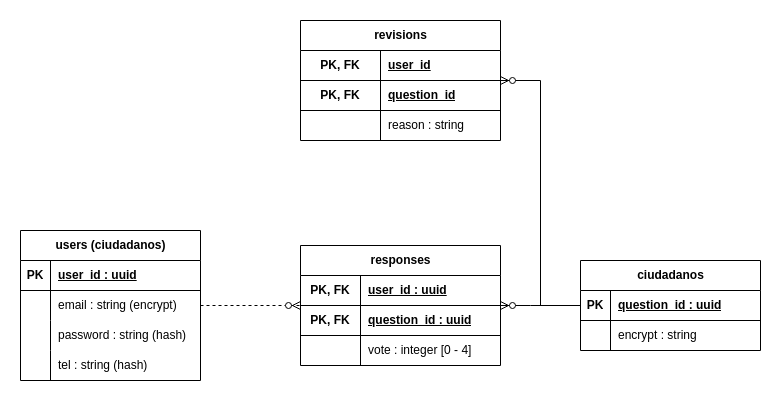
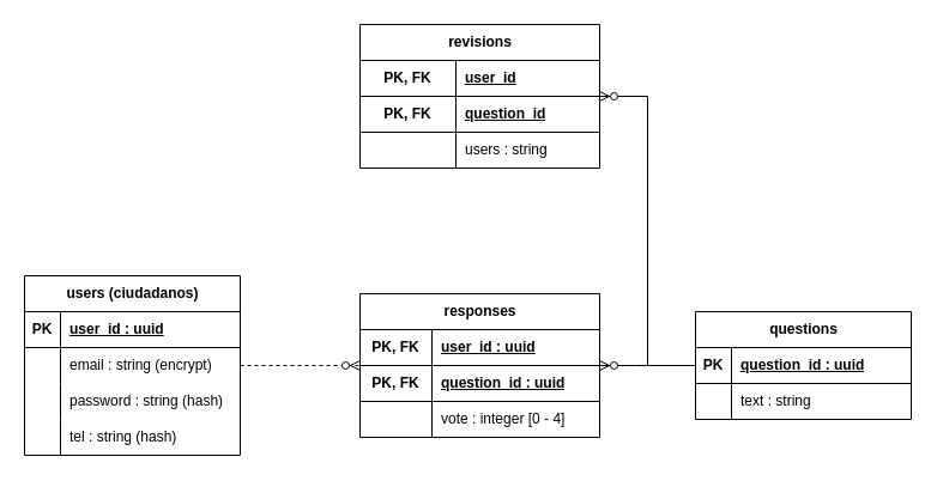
  <mxCell id="0" />
  <mxCell id="1" parent="0" />
  <mxCell id="2" value="users (ciudadanos)" style="shape=table;startSize=30;container=1;collapsible=1;childLayout=tableLayout;fixedRows=1;rowLines=0;fontStyle=1;align=center;resizeLast=1;html=1;" vertex="1" parent="1"><mxGeometry x="20" y="230" width="180" height="150" as="geometry" /></mxCell>
  <mxCell id="3" value="" style="shape=tableRow;horizontal=0;startSize=0;swimlaneHead=0;swimlaneBody=0;fillColor=none;collapsible=0;dropTarget=0;points=[[0,0.5],[1,0.5]];portConstraint=eastwest;top=0;left=0;right=0;bottom=1;" vertex="1" parent="2"><mxGeometry y="30" width="180" height="30" as="geometry" /></mxCell>
  <mxCell id="4" value="PK" style="shape=partialRectangle;connectable=0;fillColor=none;top=0;left=0;bottom=0;right=0;fontStyle=1;overflow=hidden;whiteSpace=wrap;html=1;" vertex="1" parent="3"><mxGeometry width="30" height="30" as="geometry"><mxRectangle width="30" height="30" as="alternateBounds" /></mxGeometry></mxCell>
  <mxCell id="5" value="user_id : uuid" style="shape=partialRectangle;connectable=0;fillColor=none;top=0;left=0;bottom=0;right=0;align=left;spacingLeft=6;fontStyle=5;overflow=hidden;whiteSpace=wrap;html=1;" vertex="1" parent="3"><mxGeometry x="30" width="150" height="30" as="geometry"><mxRectangle width="150" height="30" as="alternateBounds" /></mxGeometry></mxCell>
  <mxCell id="6" value="" style="shape=tableRow;horizontal=0;startSize=0;swimlaneHead=0;swimlaneBody=0;fillColor=none;collapsible=0;dropTarget=0;points=[[0,0.5],[1,0.5]];portConstraint=eastwest;top=0;left=0;right=0;bottom=0;" vertex="1" parent="2"><mxGeometry y="60" width="180" height="30" as="geometry" /></mxCell>
  <mxCell id="7" value="" style="shape=partialRectangle;connectable=0;fillColor=none;top=0;left=0;bottom=0;right=0;editable=1;overflow=hidden;whiteSpace=wrap;html=1;" vertex="1" parent="6"><mxGeometry width="30" height="30" as="geometry"><mxRectangle width="30" height="30" as="alternateBounds" /></mxGeometry></mxCell>
  <mxCell id="8" value="email : string (encrypt)" style="shape=partialRectangle;connectable=0;fillColor=none;top=0;left=0;bottom=0;right=0;align=left;spacingLeft=6;overflow=hidden;whiteSpace=wrap;html=1;" vertex="1" parent="6"><mxGeometry x="30" width="150" height="30" as="geometry"><mxRectangle width="150" height="30" as="alternateBounds" /></mxGeometry></mxCell>
  <mxCell id="9" value="" style="shape=tableRow;horizontal=0;startSize=0;swimlaneHead=0;swimlaneBody=0;fillColor=none;collapsible=0;dropTarget=0;points=[[0,0.5],[1,0.5]];portConstraint=eastwest;top=0;left=0;right=0;bottom=0;" vertex="1" parent="2"><mxGeometry y="90" width="180" height="30" as="geometry" /></mxCell>
  <mxCell id="10" value="" style="shape=partialRectangle;connectable=0;fillColor=none;top=0;left=0;bottom=0;right=0;editable=1;overflow=hidden;whiteSpace=wrap;html=1;" vertex="1" parent="9"><mxGeometry width="30" height="30" as="geometry"><mxRectangle width="30" height="30" as="alternateBounds" /></mxGeometry></mxCell>
  <mxCell id="11" value="password : string (hash)" style="shape=partialRectangle;connectable=0;fillColor=none;top=0;left=0;bottom=0;right=0;align=left;spacingLeft=6;overflow=hidden;whiteSpace=wrap;html=1;" vertex="1" parent="9"><mxGeometry x="30" width="150" height="30" as="geometry"><mxRectangle width="150" height="30" as="alternateBounds" /></mxGeometry></mxCell>
  <mxCell id="12" value="" style="shape=tableRow;horizontal=0;startSize=0;swimlaneHead=0;swimlaneBody=0;fillColor=none;collapsible=0;dropTarget=0;points=[[0,0.5],[1,0.5]];portConstraint=eastwest;top=0;left=0;right=0;bottom=0;" vertex="1" parent="2"><mxGeometry y="120" width="180" height="30" as="geometry" /></mxCell>
  <mxCell id="13" value="" style="shape=partialRectangle;connectable=0;fillColor=none;top=0;left=0;bottom=0;right=0;editable=1;overflow=hidden;whiteSpace=wrap;html=1;" vertex="1" parent="12"><mxGeometry width="30" height="30" as="geometry"><mxRectangle width="30" height="30" as="alternateBounds" /></mxGeometry></mxCell>
  <mxCell id="14" value="tel : string (hash)" style="shape=partialRectangle;connectable=0;fillColor=none;top=0;left=0;bottom=0;right=0;align=left;spacingLeft=6;overflow=hidden;whiteSpace=wrap;html=1;" vertex="1" parent="12"><mxGeometry x="30" width="150" height="30" as="geometry"><mxRectangle width="150" height="30" as="alternateBounds" /></mxGeometry></mxCell>
- <mxCell id="15" value="ciudadanos" style="shape=table;startSize=30;container=1;collapsible=1;childLayout=tableLayout;fixedRows=1;rowLines=0;fontStyle=1;align=center;resizeLast=1;html=1;" vertex="1" parent="1"><mxGeometry x="580" y="260" width="180" height="90" as="geometry" /></mxCell>
+ <mxCell id="15" value="questions" style="shape=table;startSize=30;container=1;collapsible=1;childLayout=tableLayout;fixedRows=1;rowLines=0;fontStyle=1;align=center;resizeLast=1;html=1;" vertex="1" parent="1"><mxGeometry x="580" y="260" width="180" height="90" as="geometry" /></mxCell>
  <mxCell id="16" value="" style="shape=tableRow;horizontal=0;startSize=0;swimlaneHead=0;swimlaneBody=0;fillColor=none;collapsible=0;dropTarget=0;points=[[0,0.5],[1,0.5]];portConstraint=eastwest;top=0;left=0;right=0;bottom=1;" vertex="1" parent="15"><mxGeometry y="30" width="180" height="30" as="geometry" /></mxCell>
  <mxCell id="17" value="PK" style="shape=partialRectangle;connectable=0;fillColor=none;top=0;left=0;bottom=0;right=0;fontStyle=1;overflow=hidden;whiteSpace=wrap;html=1;" vertex="1" parent="16"><mxGeometry width="30" height="30" as="geometry"><mxRectangle width="30" height="30" as="alternateBounds" /></mxGeometry></mxCell>
  <mxCell id="18" value="question_id : uuid" style="shape=partialRectangle;connectable=0;fillColor=none;top=0;left=0;bottom=0;right=0;align=left;spacingLeft=6;fontStyle=5;overflow=hidden;whiteSpace=wrap;html=1;" vertex="1" parent="16"><mxGeometry x="30" width="150" height="30" as="geometry"><mxRectangle width="150" height="30" as="alternateBounds" /></mxGeometry></mxCell>
  <mxCell id="19" value="" style="shape=tableRow;horizontal=0;startSize=0;swimlaneHead=0;swimlaneBody=0;fillColor=none;collapsible=0;dropTarget=0;points=[[0,0.5],[1,0.5]];portConstraint=eastwest;top=0;left=0;right=0;bottom=0;" vertex="1" parent="15"><mxGeometry y="60" width="180" height="30" as="geometry" /></mxCell>
  <mxCell id="20" value="" style="shape=partialRectangle;connectable=0;fillColor=none;top=0;left=0;bottom=0;right=0;editable=1;overflow=hidden;whiteSpace=wrap;html=1;" vertex="1" parent="19"><mxGeometry width="30" height="30" as="geometry"><mxRectangle width="30" height="30" as="alternateBounds" /></mxGeometry></mxCell>
- <mxCell id="21" value="encrypt : string" style="shape=partialRectangle;connectable=0;fillColor=none;top=0;left=0;bottom=0;right=0;align=left;spacingLeft=6;overflow=hidden;whiteSpace=wrap;html=1;" vertex="1" parent="19"><mxGeometry x="30" width="150" height="30" as="geometry"><mxRectangle width="150" height="30" as="alternateBounds" /></mxGeometry></mxCell>
+ <mxCell id="21" value="text : string" style="shape=partialRectangle;connectable=0;fillColor=none;top=0;left=0;bottom=0;right=0;align=left;spacingLeft=6;overflow=hidden;whiteSpace=wrap;html=1;" vertex="1" parent="19"><mxGeometry x="30" width="150" height="30" as="geometry"><mxRectangle width="150" height="30" as="alternateBounds" /></mxGeometry></mxCell>
  <mxCell id="22" value="responses" style="shape=table;startSize=30;container=1;collapsible=1;childLayout=tableLayout;fixedRows=1;rowLines=0;fontStyle=1;align=center;resizeLast=1;html=1;" vertex="1" parent="1"><mxGeometry x="300" y="245" width="200" height="120" as="geometry" /></mxCell>
  <mxCell id="23" value="" style="shape=tableRow;horizontal=0;startSize=0;swimlaneHead=0;swimlaneBody=0;fillColor=none;collapsible=0;dropTarget=0;points=[[0,0.5],[1,0.5]];portConstraint=eastwest;top=0;left=0;right=0;bottom=1;" vertex="1" parent="22"><mxGeometry y="30" width="200" height="30" as="geometry" /></mxCell>
  <mxCell id="24" value="PK, FK" style="shape=partialRectangle;connectable=0;fillColor=none;top=0;left=0;bottom=0;right=0;fontStyle=1;overflow=hidden;whiteSpace=wrap;html=1;" vertex="1" parent="23"><mxGeometry width="60" height="30" as="geometry"><mxRectangle width="60" height="30" as="alternateBounds" /></mxGeometry></mxCell>
  <mxCell id="25" value="user_id : uuid" style="shape=partialRectangle;connectable=0;fillColor=none;top=0;left=0;bottom=0;right=0;align=left;spacingLeft=6;fontStyle=5;overflow=hidden;whiteSpace=wrap;html=1;" vertex="1" parent="23"><mxGeometry x="60" width="140" height="30" as="geometry"><mxRectangle width="140" height="30" as="alternateBounds" /></mxGeometry></mxCell>
  <mxCell id="26" style="shape=tableRow;horizontal=0;startSize=0;swimlaneHead=0;swimlaneBody=0;fillColor=none;collapsible=0;dropTarget=0;points=[[0,0.5],[1,0.5]];portConstraint=eastwest;top=0;left=0;right=0;bottom=1;" vertex="1" parent="22"><mxGeometry y="60" width="200" height="30" as="geometry" /></mxCell>
  <mxCell id="27" value="PK, FK" style="shape=partialRectangle;connectable=0;fillColor=none;top=0;left=0;bottom=0;right=0;fontStyle=1;overflow=hidden;whiteSpace=wrap;html=1;" vertex="1" parent="26"><mxGeometry width="60" height="30" as="geometry"><mxRectangle width="60" height="30" as="alternateBounds" /></mxGeometry></mxCell>
  <mxCell id="28" value="question_id : uuid" style="shape=partialRectangle;connectable=0;fillColor=none;top=0;left=0;bottom=0;right=0;align=left;spacingLeft=6;fontStyle=5;overflow=hidden;whiteSpace=wrap;html=1;strokeColor=inherit;" vertex="1" parent="26"><mxGeometry x="60" width="140" height="30" as="geometry"><mxRectangle width="140" height="30" as="alternateBounds" /></mxGeometry></mxCell>
  <mxCell id="29" value="" style="shape=tableRow;horizontal=0;startSize=0;swimlaneHead=0;swimlaneBody=0;fillColor=none;collapsible=0;dropTarget=0;points=[[0,0.5],[1,0.5]];portConstraint=eastwest;top=0;left=0;right=0;bottom=0;" vertex="1" parent="22"><mxGeometry y="90" width="200" height="30" as="geometry" /></mxCell>
  <mxCell id="30" value="" style="shape=partialRectangle;connectable=0;fillColor=none;top=0;left=0;bottom=0;right=0;editable=1;overflow=hidden;whiteSpace=wrap;html=1;" vertex="1" parent="29"><mxGeometry width="60" height="30" as="geometry"><mxRectangle width="60" height="30" as="alternateBounds" /></mxGeometry></mxCell>
  <mxCell id="31" value="vote : integer [0 - 4]" style="shape=partialRectangle;connectable=0;fillColor=none;top=0;left=0;bottom=0;right=0;align=left;spacingLeft=6;overflow=hidden;whiteSpace=wrap;html=1;" vertex="1" parent="29"><mxGeometry x="60" width="140" height="30" as="geometry"><mxRectangle width="140" height="30" as="alternateBounds" /></mxGeometry></mxCell>
  <mxCell id="32" value="" style="edgeStyle=entityRelationEdgeStyle;fontSize=12;html=1;endArrow=ERzeroToMany;endFill=1;rounded=0;dashed=1;" edge="1" parent="1" source="2" target="22"><mxGeometry width="100" height="100" relative="1" as="geometry"><mxPoint x="340" y="490" as="sourcePoint" /><mxPoint x="440" y="390" as="targetPoint" /></mxGeometry></mxCell>
  <mxCell id="33" value="" style="edgeStyle=entityRelationEdgeStyle;fontSize=12;html=1;endArrow=ERzeroToMany;endFill=1;rounded=0;" edge="1" parent="1" source="15" target="22"><mxGeometry width="100" height="100" relative="1" as="geometry"><mxPoint x="340" y="490" as="sourcePoint" /><mxPoint x="440" y="390" as="targetPoint" /></mxGeometry></mxCell>
  <mxCell id="34" value="revisions" style="shape=table;startSize=30;container=1;collapsible=1;childLayout=tableLayout;fixedRows=1;rowLines=0;fontStyle=1;align=center;resizeLast=1;html=1;" vertex="1" parent="1"><mxGeometry x="300" y="20" width="200" height="120" as="geometry" /></mxCell>
  <mxCell id="35" value="" style="shape=tableRow;horizontal=0;startSize=0;swimlaneHead=0;swimlaneBody=0;fillColor=none;collapsible=0;dropTarget=0;points=[[0,0.5],[1,0.5]];portConstraint=eastwest;top=0;left=0;right=0;bottom=1;" vertex="1" parent="34"><mxGeometry y="30" width="200" height="30" as="geometry" /></mxCell>
  <mxCell id="36" value="PK, FK" style="shape=partialRectangle;connectable=0;fillColor=none;top=0;left=0;bottom=0;right=0;fontStyle=1;overflow=hidden;whiteSpace=wrap;html=1;" vertex="1" parent="35"><mxGeometry width="80" height="30" as="geometry"><mxRectangle width="80" height="30" as="alternateBounds" /></mxGeometry></mxCell>
  <mxCell id="37" value="user_id" style="shape=partialRectangle;connectable=0;fillColor=none;top=0;left=0;bottom=0;right=0;align=left;spacingLeft=6;fontStyle=5;overflow=hidden;whiteSpace=wrap;html=1;" vertex="1" parent="35"><mxGeometry x="80" width="120" height="30" as="geometry"><mxRectangle width="120" height="30" as="alternateBounds" /></mxGeometry></mxCell>
  <mxCell id="38" style="shape=tableRow;horizontal=0;startSize=0;swimlaneHead=0;swimlaneBody=0;fillColor=none;collapsible=0;dropTarget=0;points=[[0,0.5],[1,0.5]];portConstraint=eastwest;top=0;left=0;right=0;bottom=1;" vertex="1" parent="34"><mxGeometry y="60" width="200" height="30" as="geometry" /></mxCell>
  <mxCell id="39" value="PK, FK" style="shape=partialRectangle;connectable=0;fillColor=none;top=0;left=0;bottom=0;right=0;fontStyle=1;overflow=hidden;whiteSpace=wrap;html=1;" vertex="1" parent="38"><mxGeometry width="80" height="30" as="geometry"><mxRectangle width="80" height="30" as="alternateBounds" /></mxGeometry></mxCell>
  <mxCell id="40" value="question_id" style="shape=partialRectangle;connectable=0;fillColor=none;top=0;left=0;bottom=0;right=0;align=left;spacingLeft=6;fontStyle=5;overflow=hidden;whiteSpace=wrap;html=1;" vertex="1" parent="38"><mxGeometry x="80" width="120" height="30" as="geometry"><mxRectangle width="120" height="30" as="alternateBounds" /></mxGeometry></mxCell>
  <mxCell id="41" value="" style="shape=tableRow;horizontal=0;startSize=0;swimlaneHead=0;swimlaneBody=0;fillColor=none;collapsible=0;dropTarget=0;points=[[0,0.5],[1,0.5]];portConstraint=eastwest;top=0;left=0;right=0;bottom=0;" vertex="1" parent="34"><mxGeometry y="90" width="200" height="30" as="geometry" /></mxCell>
  <mxCell id="42" value="" style="shape=partialRectangle;connectable=0;fillColor=none;top=0;left=0;bottom=0;right=0;editable=1;overflow=hidden;whiteSpace=wrap;html=1;" vertex="1" parent="41"><mxGeometry width="80" height="30" as="geometry"><mxRectangle width="80" height="30" as="alternateBounds" /></mxGeometry></mxCell>
- <mxCell id="43" value="reason : string" style="shape=partialRectangle;connectable=0;fillColor=none;top=0;left=0;bottom=0;right=0;align=left;spacingLeft=6;overflow=hidden;whiteSpace=wrap;html=1;" vertex="1" parent="41"><mxGeometry x="80" width="120" height="30" as="geometry"><mxRectangle width="120" height="30" as="alternateBounds" /></mxGeometry></mxCell>
+ <mxCell id="43" value="users : string" style="shape=partialRectangle;connectable=0;fillColor=none;top=0;left=0;bottom=0;right=0;align=left;spacingLeft=6;overflow=hidden;whiteSpace=wrap;html=1;" vertex="1" parent="41"><mxGeometry x="80" width="120" height="30" as="geometry"><mxRectangle width="120" height="30" as="alternateBounds" /></mxGeometry></mxCell>
  <mxCell id="44" value="" style="edgeStyle=elbowEdgeStyle;fontSize=12;html=1;endArrow=ERzeroToMany;endFill=1;rounded=0;" edge="1" parent="1" source="15" target="34"><mxGeometry width="100" height="100" relative="1" as="geometry"><mxPoint x="650" y="120" as="sourcePoint" /><mxPoint x="750" y="120" as="targetPoint" /></mxGeometry></mxCell>
  <mxCell id="45" value="" style="edgeStyle=elbowEdgeStyle;fontSize=12;html=1;endArrow=ERzeroToMany;endFill=1;rounded=0;" edge="1" parent="1" source="2" target="8"><mxGeometry width="100" height="100" relative="1" as="geometry"><mxPoint x="220" y="580" as="sourcePoint" /><mxPoint x="320" y="580" as="targetPoint" /></mxGeometry></mxCell>
